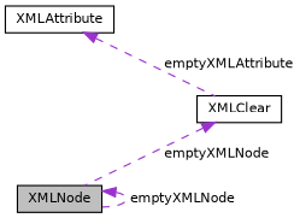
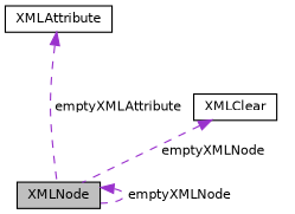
  digraph {
    node [color=black fillcolor=white fontname=Helvetica fontsize=10 shape=record style=filled]
    edge [color=darkorchid3 dir=back fontname=Helvetica fontsize=10 labelfontname=Helvetica labelfontsize=10 style=dashed]
    n1 [fillcolor=grey75 fontcolor=black height=0.2 label=XMLNode width=0.4]
    n2 [height=0.2 label=XMLAttribute width=0.4]
    n3 [height=0.2 label=XMLClear width=0.4]
    n1 -> n1 [label=" emptyXMLNode"]
-   n2 -> n3 [label=" emptyXMLAttribute"]
+   n2 -> n1 [label=" emptyXMLAttribute"]
    n3 -> n1 [label=" emptyXMLNode"]
  }
